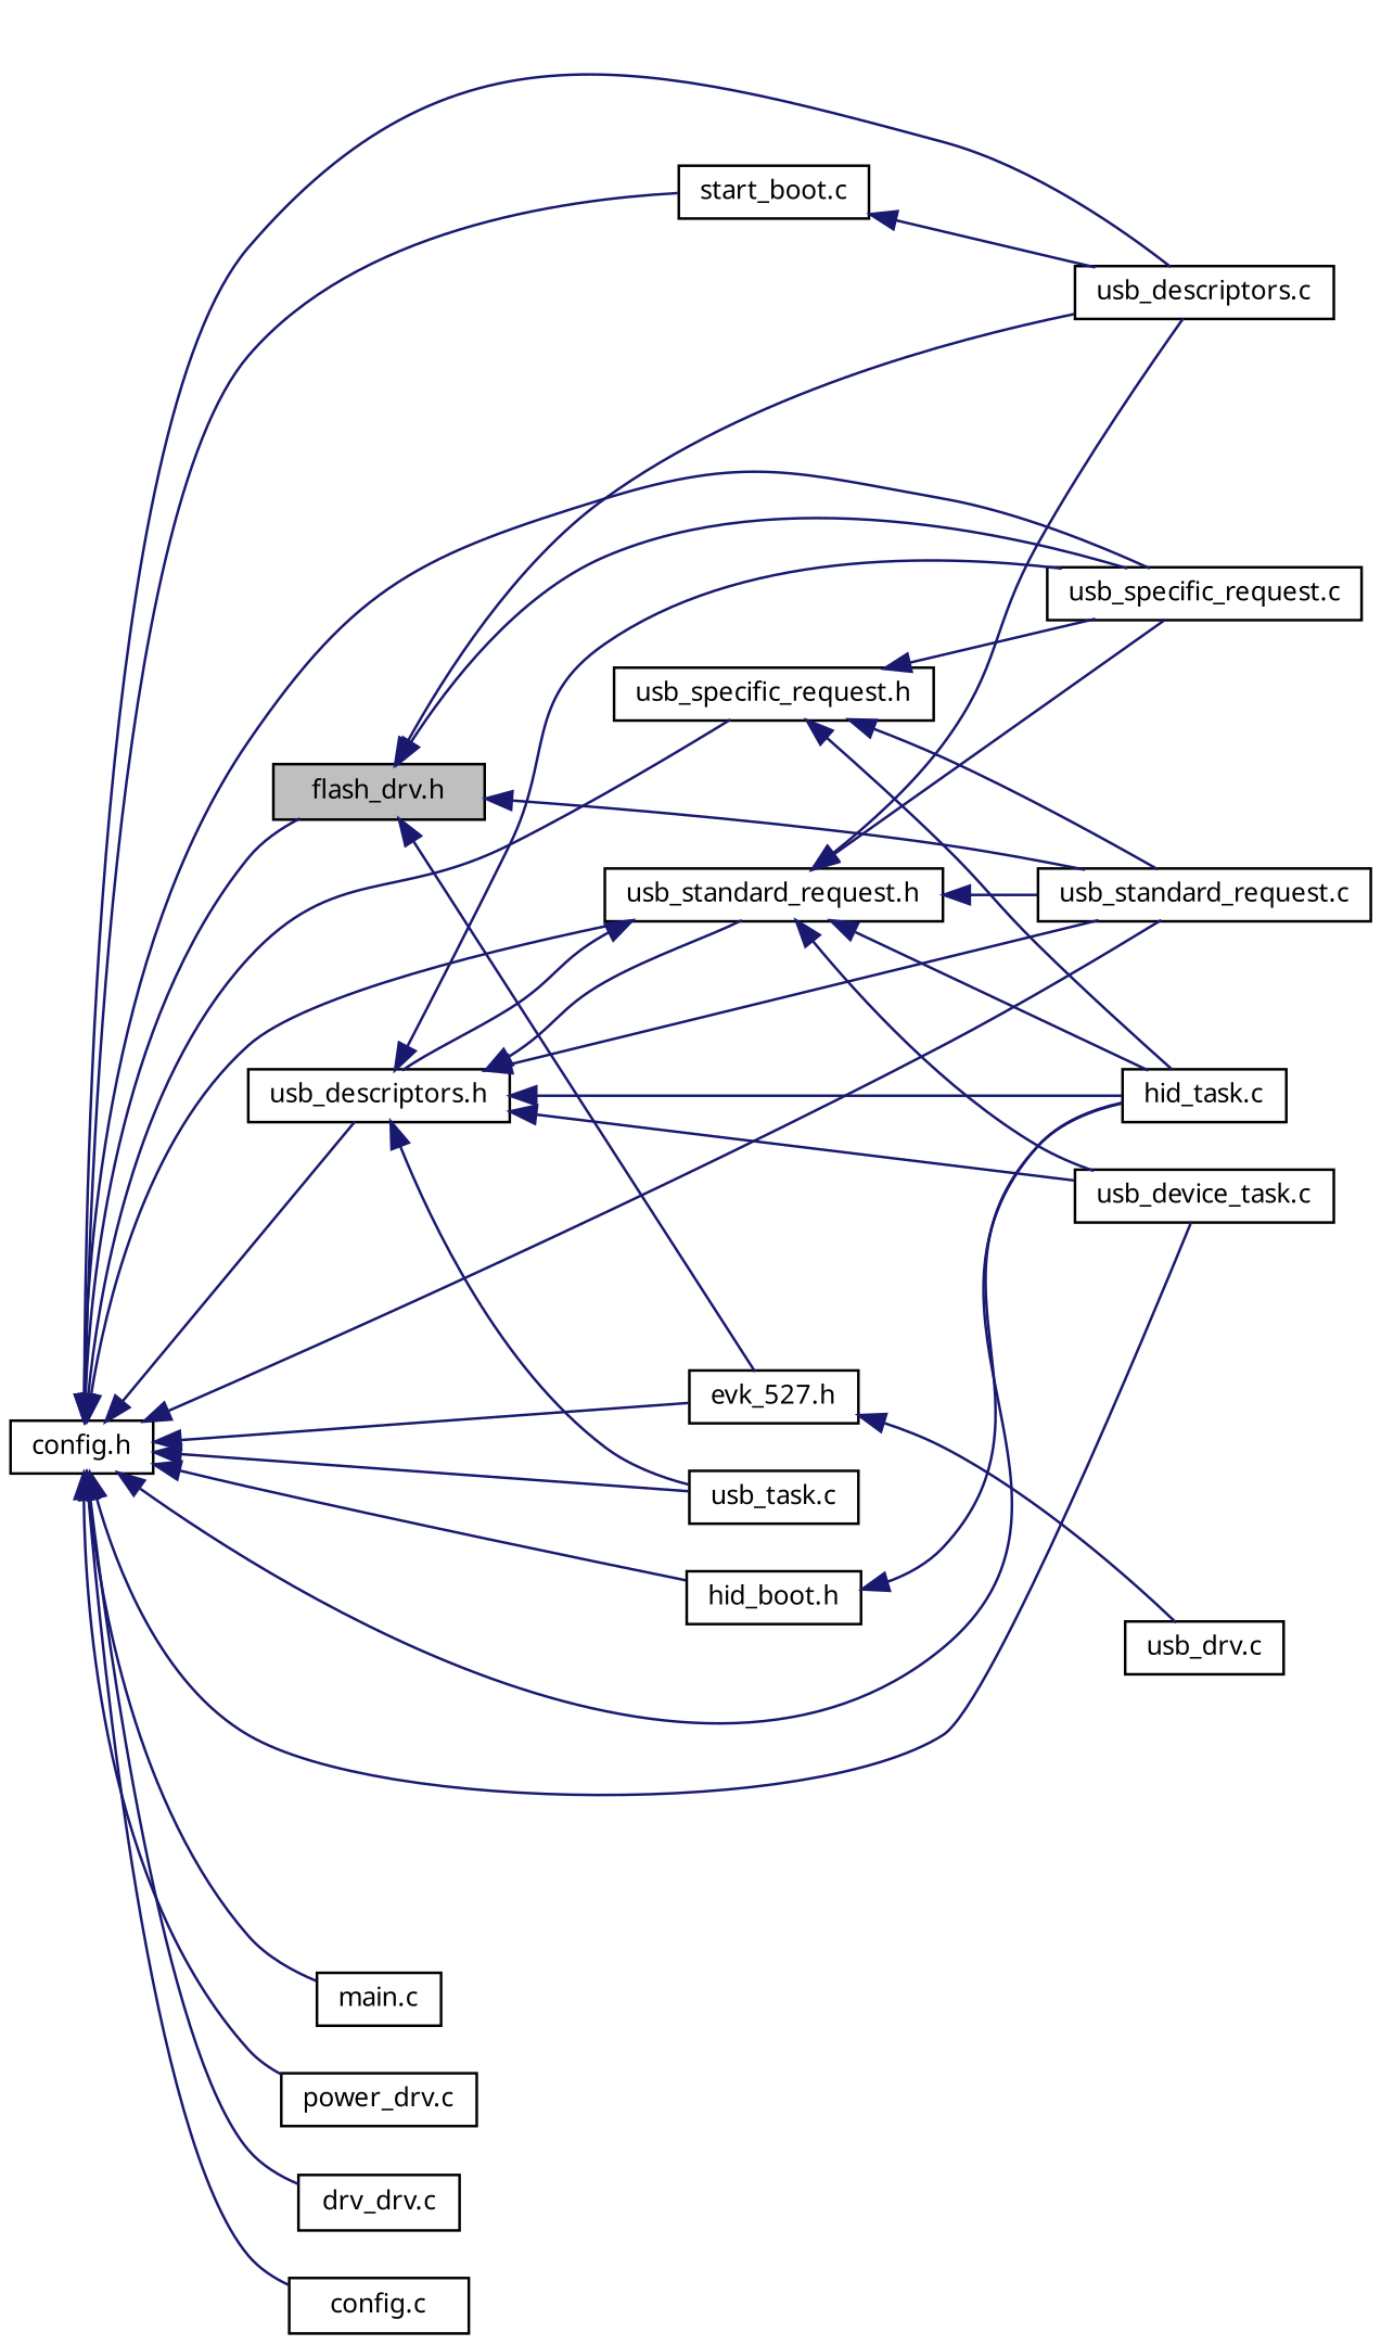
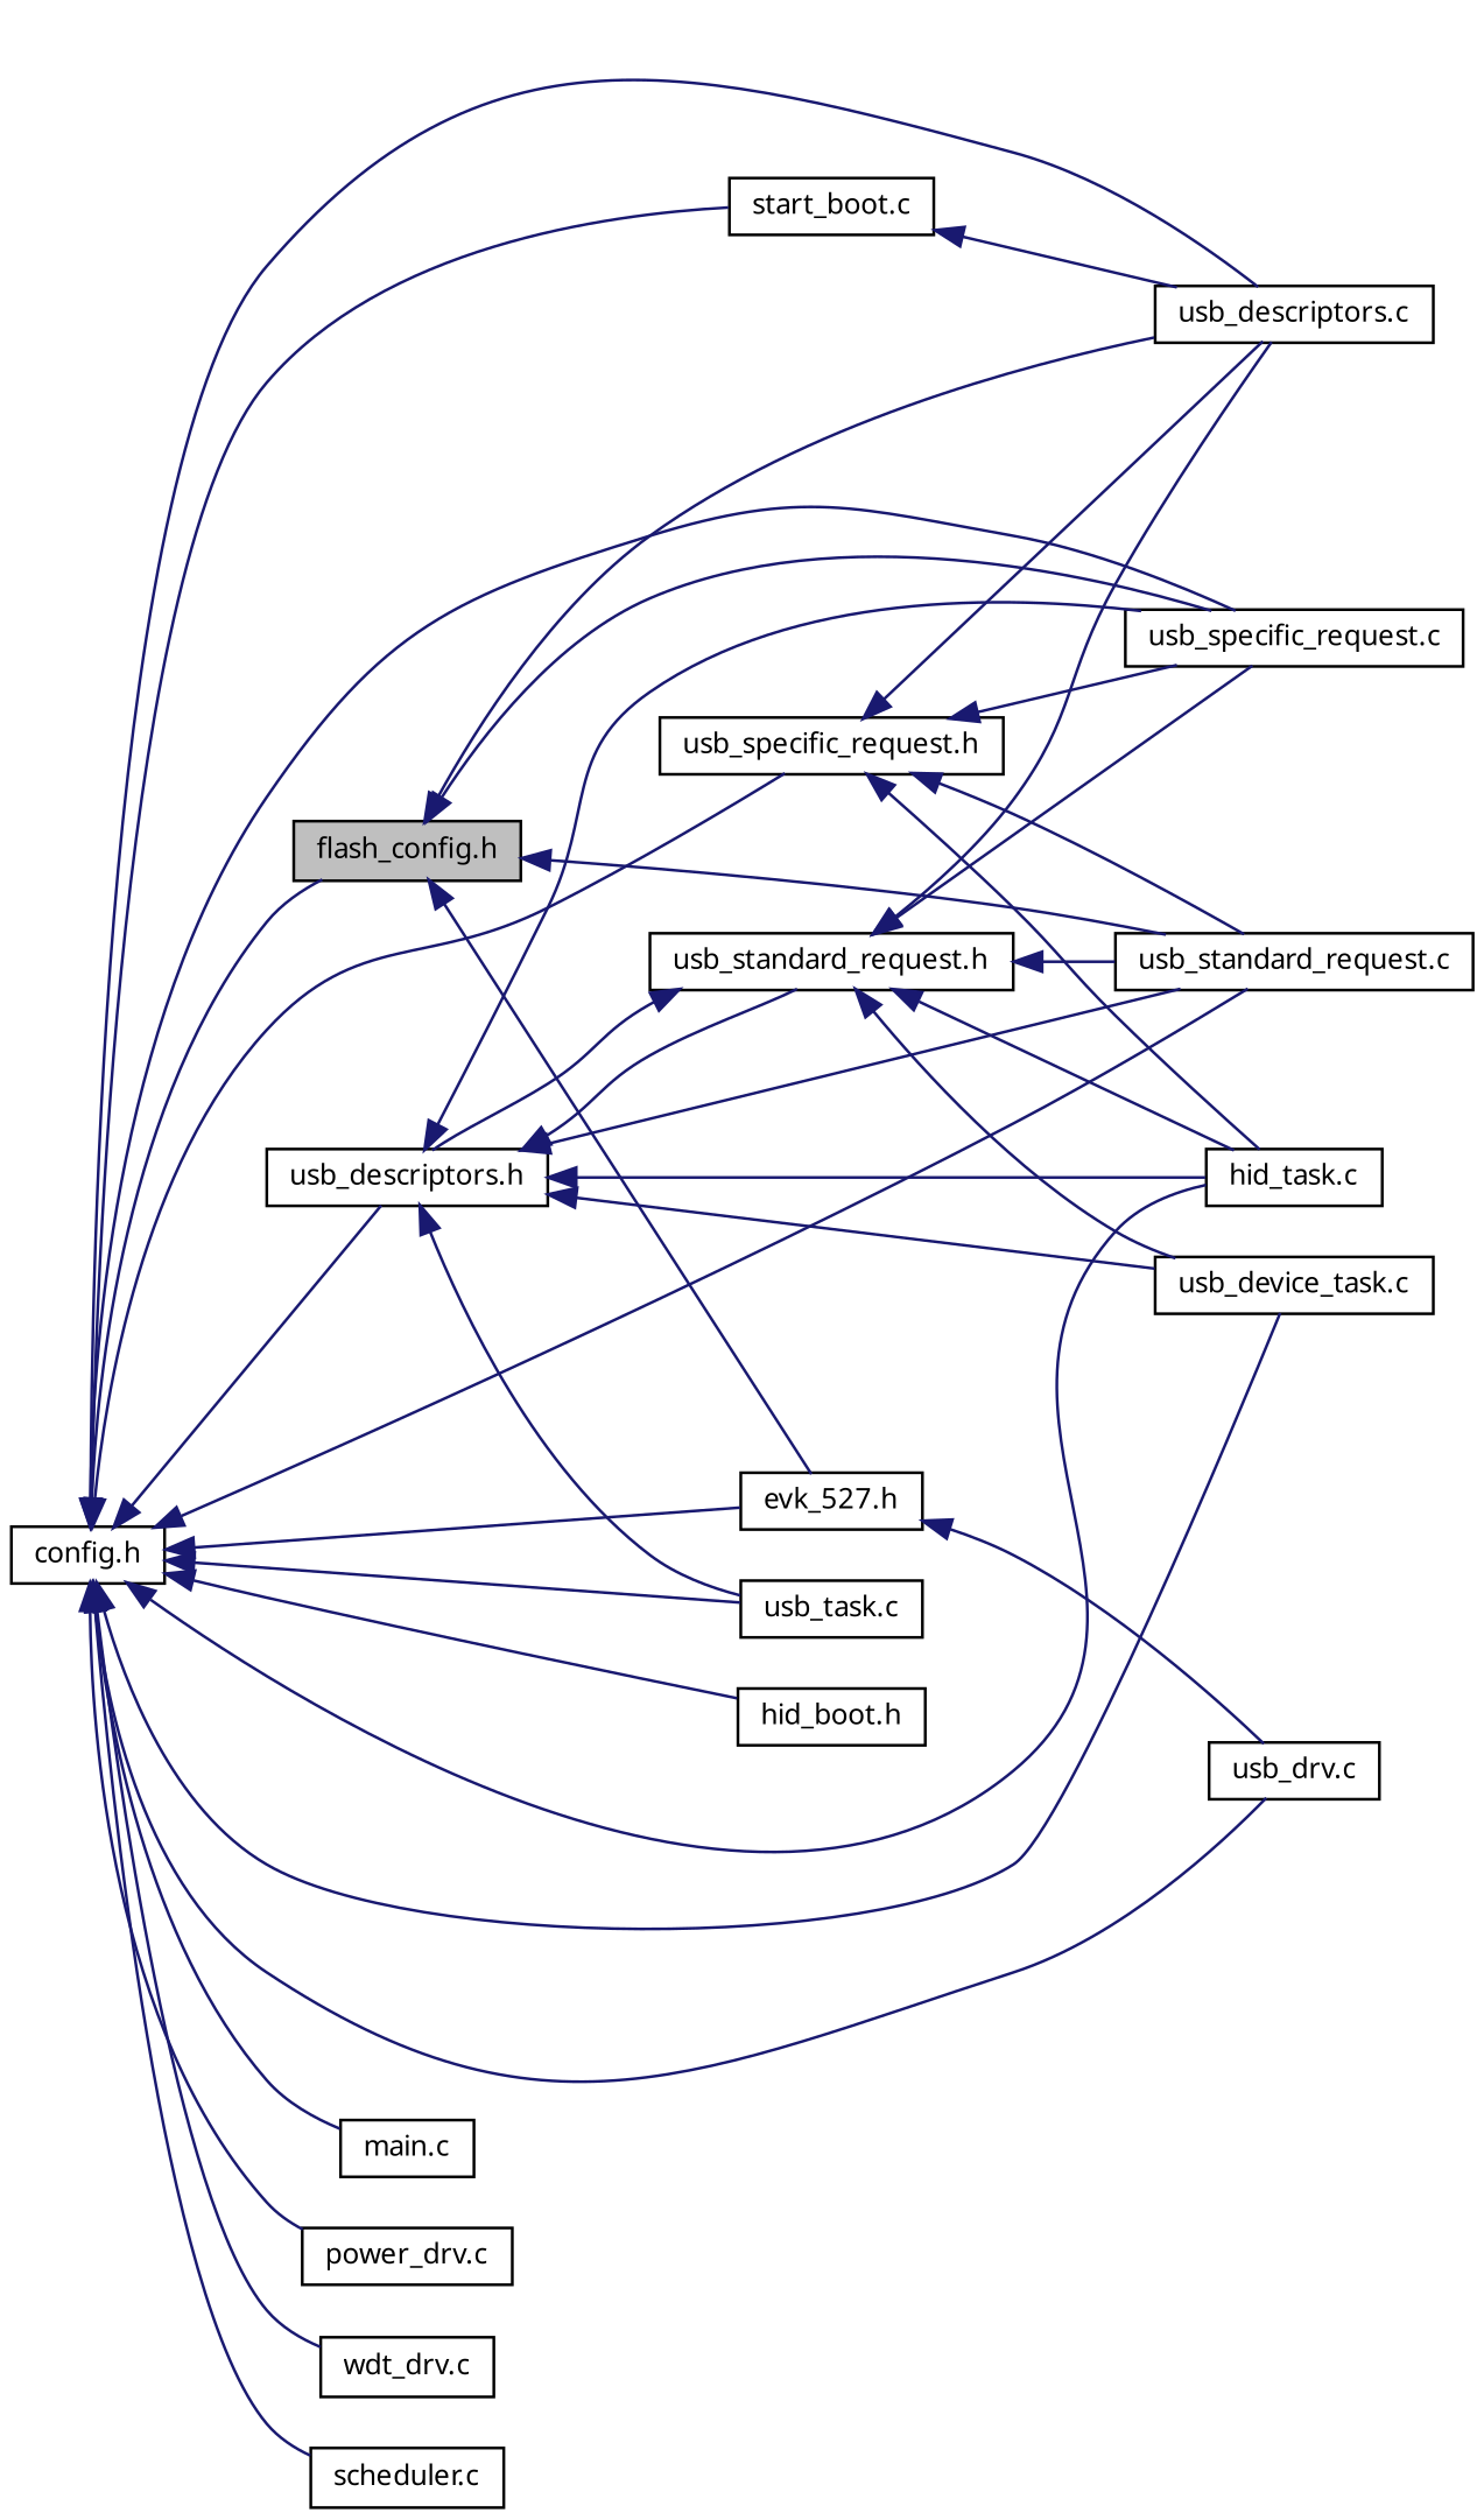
  digraph {
    rankdir=LR
    node [color=black fillcolor=white fontname="FreeSans.ttf" fontsize=10 shape=record style=filled]
    edge [color=midnightblue dir=back fontname="FreeSans.ttf" fontsize=10 labelfontname="FreeSans.ttf" labelfontsize=10 style=solid]
-   n1 [fillcolor=grey75 fontcolor=black height=0.2 label="flash_drv.h" width=0.4]
+   n1 [fillcolor=grey75 fontcolor=black height=0.2 label="flash_config.h" width=0.4]
    n2 [height=0.2 label="usb_descriptors.c" width=0.4]
    n3 [height=0.2 label="usb_specific_request.c" width=0.4]
    n4 [height=0.2 label="evk_527.h" width=0.4]
    n5 [height=0.2 label="usb_standard_request.c" width=0.4]
    n6 [height=0.2 label="usb_drv.c" width=0.4]
    n7 [height=0.2 label="config.h" width=0.4]
    n8 [height=0.2 label="hid_task.c" width=0.4]
    n9 [height=0.2 label="hid_boot.h" width=0.4]
    n10 [height=0.2 label="usb_descriptors.h" width=0.4]
    n11 [height=0.2 label="usb_device_task.c" width=0.4]
    n12 [height=0.2 label="usb_task.c" width=0.4]
    n13 [height=0.2 label="usb_specific_request.h" width=0.4]
    n14 [height=0.2 label="main.c" width=0.4]
    n15 [height=0.2 label="power_drv.c" width=0.4]
    n16 [height=0.2 label="start_boot.c" width=0.4]
-   n17 [height=0.2 label="drv_drv.c" width=0.4]
-   n18 [height=0.2 label="config.c" width=0.4]
+   n17 [height=0.2 label="wdt_drv.c" width=0.4]
+   n18 [height=0.2 label="scheduler.c" width=0.4]
    n19 [height=0.2 label="usb_standard_request.h" width=0.4]
    n1 -> n2
    n1 -> n3
    n1 -> n4
    n1 -> n5
    n4 -> n6
    n7 -> n1
    n7 -> n2
    n7 -> n3
    n7 -> n4
    n7 -> n5
-   n7 -> n19
+   n7 -> n6
    n7 -> n8
    n7 -> n9
    n7 -> n10
    n7 -> n11
    n7 -> n12
    n7 -> n13
    n7 -> n14
    n7 -> n15
    n7 -> n16
    n7 -> n17
    n7 -> n18
-   n9 -> n8
    n10 -> n3
    n10 -> n5
    n10 -> n8
    n10 -> n11
    n10 -> n12
    n10 -> n19
+   n13 -> n2
    n13 -> n3
    n13 -> n5
    n13 -> n8
    n16 -> n2
    n19 -> n2
    n19 -> n3
    n19 -> n5
    n19 -> n8
    n19 -> n10
    n19 -> n11
  }
